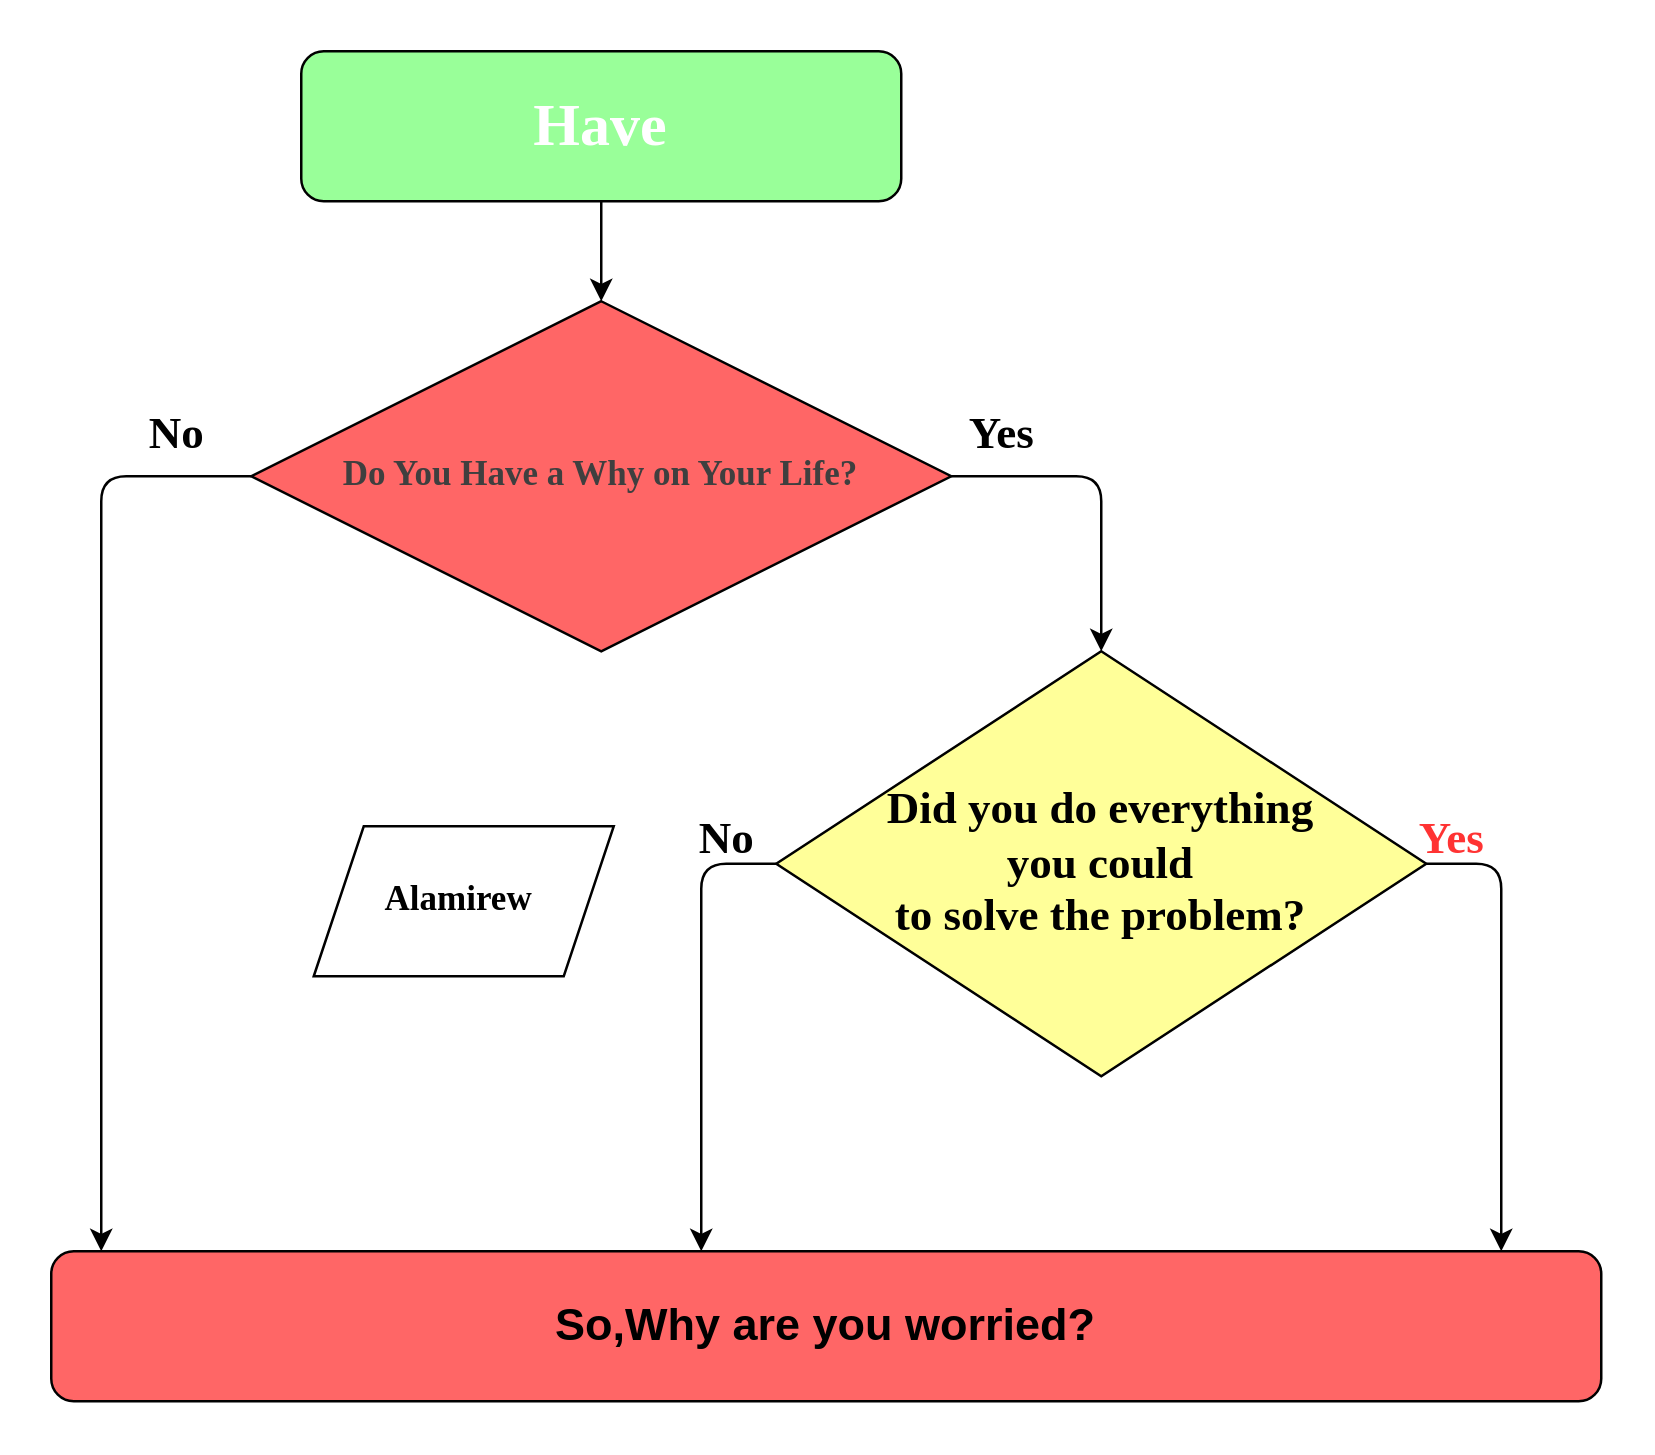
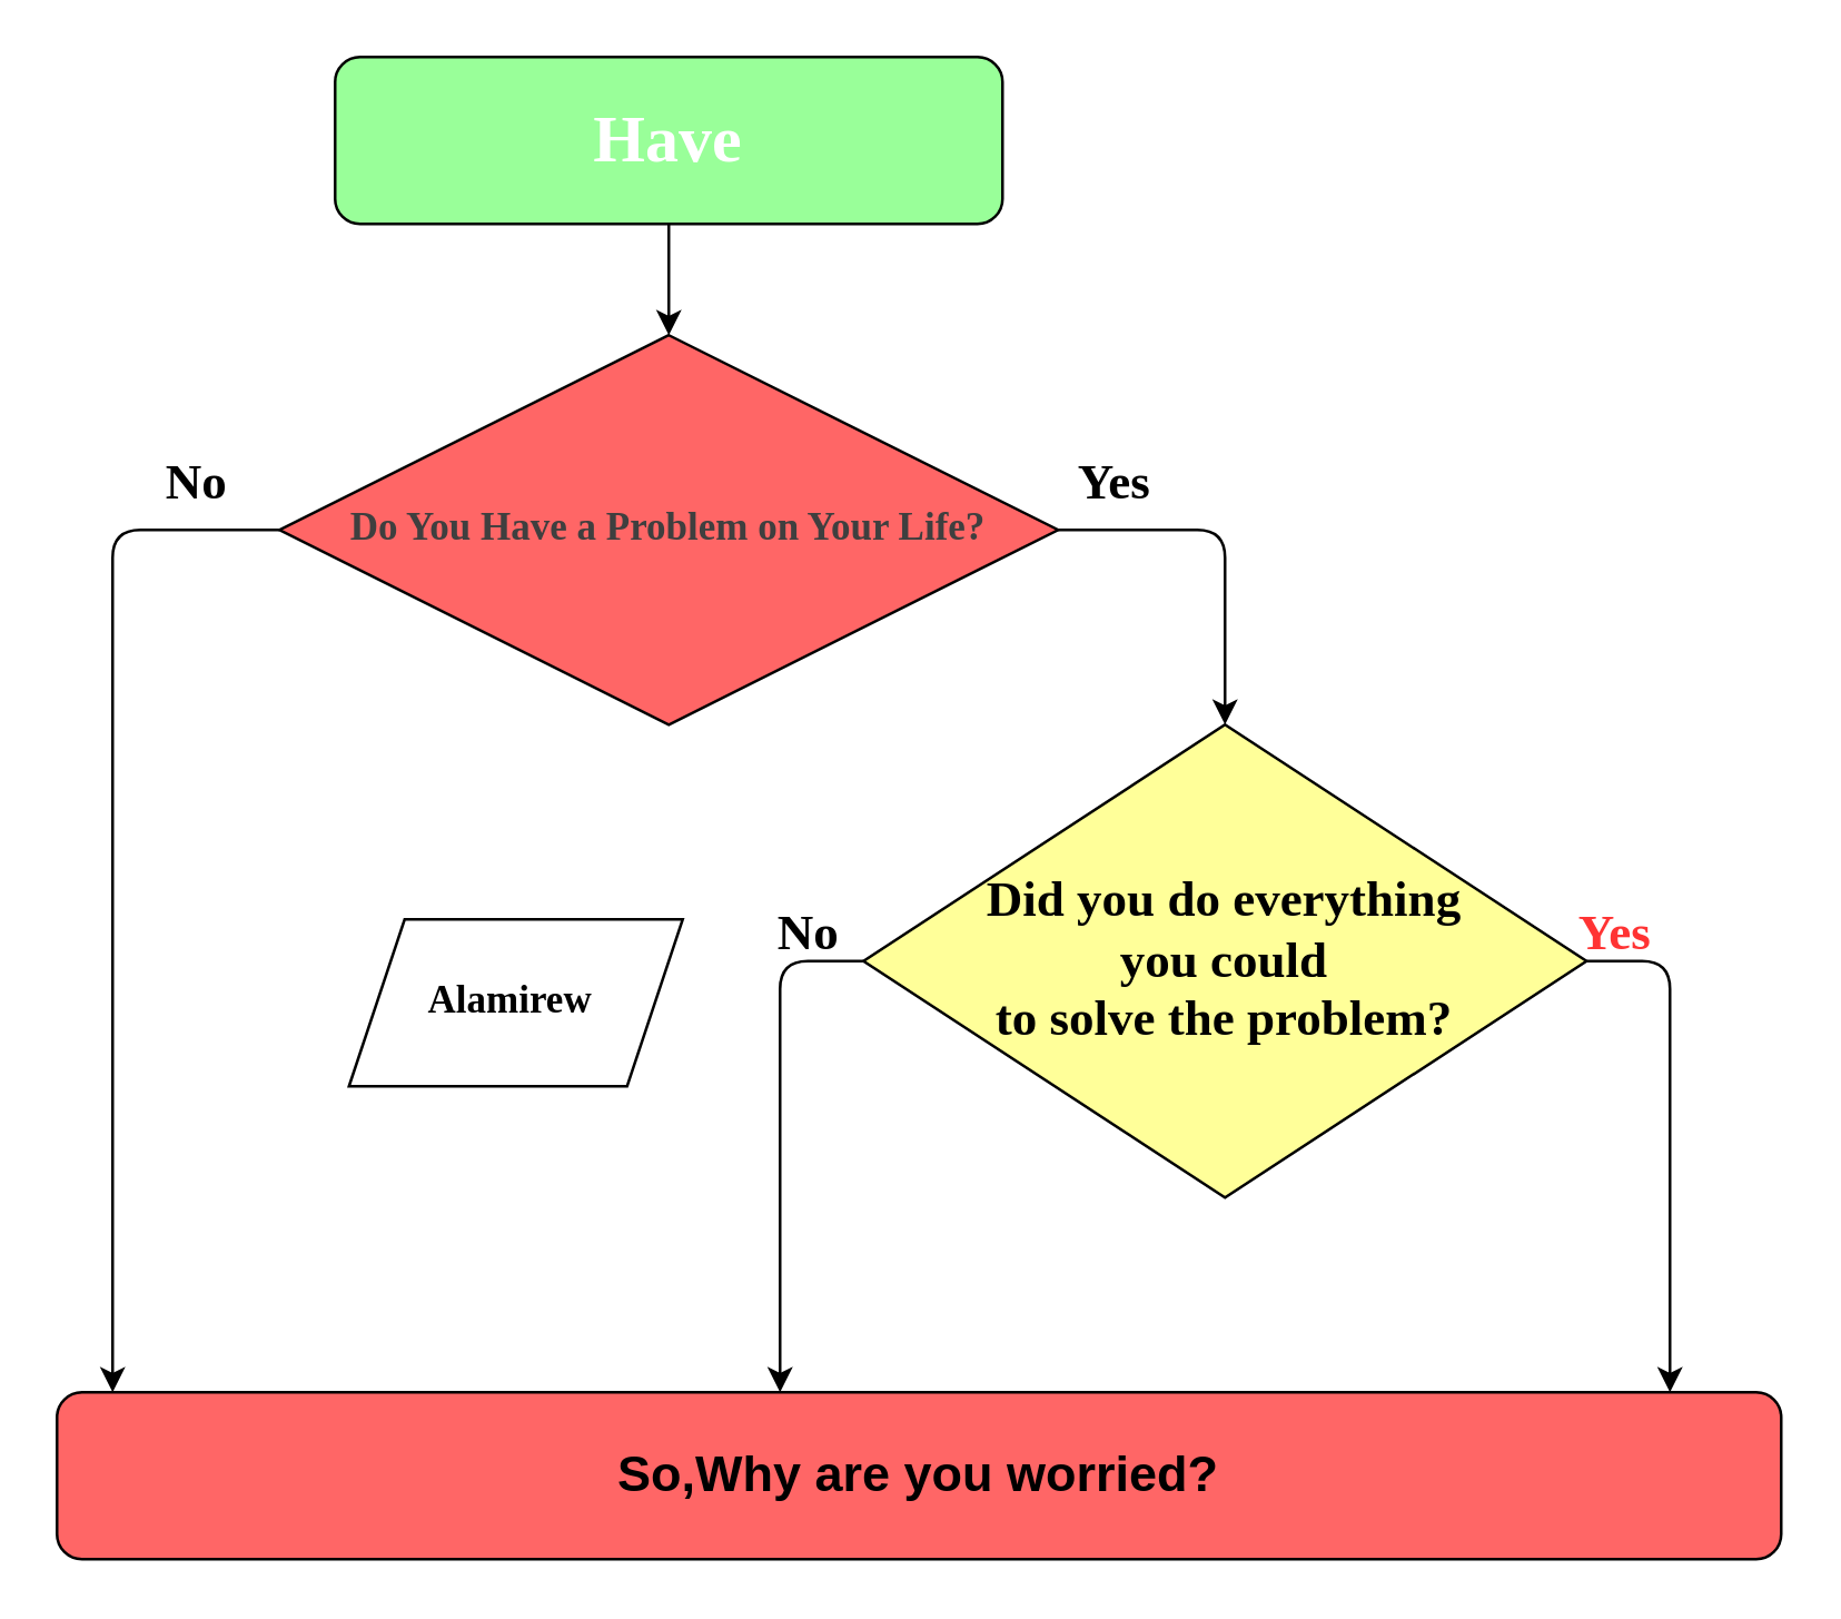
  <mxCell id="0" />
  <mxCell id="1" parent="0" />
  <mxCell id="2" value="&lt;div style=&quot;text-align: justify;&quot;&gt;&lt;font color=&quot;#ffffff&quot; style=&quot;font-size: 24px;&quot; face=&quot;Times New Roman&quot;&gt;&lt;b style=&quot;&quot;&gt;Have&lt;/b&gt;&lt;/font&gt;&lt;/div&gt;" style="rounded=1;whiteSpace=wrap;html=1;fillColor=#99FF99;" vertex="1" parent="1"><mxGeometry x="120" y="20" width="240" height="60" as="geometry" /></mxCell>
  <mxCell id="3" value="" style="endArrow=classic;html=1;" edge="1" parent="1"><mxGeometry width="50" height="50" relative="1" as="geometry"><mxPoint x="240" y="80" as="sourcePoint" /><mxPoint x="240" y="120" as="targetPoint" /></mxGeometry></mxCell>
- <mxCell id="4" value="&lt;b style=&quot;color: rgb(63, 63, 63); text-align: justify; background-color: transparent;&quot;&gt;&lt;font style=&quot;font-size: 14px;&quot; face=&quot;Times New Roman&quot;&gt;Do You Have a Why on Your Life?&lt;/font&gt;&lt;/b&gt;" style="rhombus;whiteSpace=wrap;html=1;fillColor=#FF6666;" vertex="1" parent="1"><mxGeometry x="100" y="120" width="280" height="140" as="geometry" /></mxCell>
+ <mxCell id="4" value="&lt;b style=&quot;color: rgb(63, 63, 63); text-align: justify; background-color: transparent;&quot;&gt;&lt;font style=&quot;font-size: 14px;&quot; face=&quot;Times New Roman&quot;&gt;Do You Have a Problem on Your Life?&lt;/font&gt;&lt;/b&gt;" style="rhombus;whiteSpace=wrap;html=1;fillColor=#FF6666;" vertex="1" parent="1"><mxGeometry x="100" y="120" width="280" height="140" as="geometry" /></mxCell>
  <mxCell id="5" value="" style="endArrow=classic;html=1;" edge="1" parent="1"><mxGeometry width="50" height="50" relative="1" as="geometry"><mxPoint x="380" y="190" as="sourcePoint" /><mxPoint x="440" y="260" as="targetPoint" /><Array as="points"><mxPoint x="440" y="190" /></Array></mxGeometry></mxCell>
  <mxCell id="6" value="" style="endArrow=classic;html=1;" edge="1" parent="1"><mxGeometry width="50" height="50" relative="1" as="geometry"><mxPoint x="100" y="190" as="sourcePoint" /><mxPoint x="40" y="500" as="targetPoint" /><Array as="points"><mxPoint x="40" y="190" /></Array></mxGeometry></mxCell>
  <mxCell id="7" value="&lt;font face=&quot;Times New Roman&quot; style=&quot;font-size: 18px;&quot;&gt;&lt;b&gt;No&lt;/b&gt;&lt;/font&gt;" style="text;html=1;align=center;verticalAlign=middle;resizable=0;points=[];autosize=1;strokeColor=none;fillColor=none;" vertex="1" parent="1"><mxGeometry x="45" y="153" width="50" height="40" as="geometry" /></mxCell>
  <mxCell id="8" value="&lt;font style=&quot;font-size: 18px;&quot; face=&quot;Times New Roman&quot;&gt;&lt;b&gt;Yes&lt;/b&gt;&lt;/font&gt;" style="text;html=1;align=center;verticalAlign=middle;resizable=0;points=[];autosize=1;strokeColor=none;fillColor=none;" vertex="1" parent="1"><mxGeometry x="375" y="153" width="50" height="40" as="geometry" /></mxCell>
  <mxCell id="9" style="edgeStyle=none;html=1;exitX=0.5;exitY=1;exitDx=0;exitDy=0;" edge="1" parent="1" source="10"><mxGeometry relative="1" as="geometry"><mxPoint x="439.857" y="380.143" as="targetPoint" /></mxGeometry></mxCell>
  <mxCell id="10" value="&lt;b&gt;&lt;font face=&quot;Times New Roman&quot; style=&quot;font-size: 18px;&quot;&gt;Did you do everything &lt;br&gt;you could &lt;br&gt;to solve the problem?&lt;/font&gt;&lt;/b&gt;" style="rhombus;whiteSpace=wrap;html=1;fillColor=#FFFF99;" vertex="1" parent="1"><mxGeometry x="310" y="260" width="260" height="170" as="geometry" /></mxCell>
  <mxCell id="11" value="" style="endArrow=classic;html=1;exitX=0;exitY=0.5;exitDx=0;exitDy=0;" edge="1" parent="1" source="10"><mxGeometry width="50" height="50" relative="1" as="geometry"><mxPoint x="310" y="320" as="sourcePoint" /><mxPoint x="280" y="500" as="targetPoint" /><Array as="points"><mxPoint x="280" y="345" /></Array></mxGeometry></mxCell>
  <mxCell id="12" value="" style="endArrow=classic;html=1;exitX=1;exitY=0.5;exitDx=0;exitDy=0;" edge="1" parent="1" source="10"><mxGeometry width="50" height="50" relative="1" as="geometry"><mxPoint x="570" y="320" as="sourcePoint" /><mxPoint x="600" y="500" as="targetPoint" /><Array as="points"><mxPoint x="600" y="345" /></Array></mxGeometry></mxCell>
  <mxCell id="13" value="&lt;b&gt;&lt;font face=&quot;Times New Roman&quot; style=&quot;font-size: 18px;&quot;&gt;No&lt;/font&gt;&lt;/b&gt;" style="text;html=1;align=center;verticalAlign=middle;resizable=0;points=[];autosize=1;strokeColor=none;fillColor=none;" vertex="1" parent="1"><mxGeometry x="265" y="315" width="50" height="40" as="geometry" /></mxCell>
  <mxCell id="14" value="&lt;font color=&quot;#ff3333&quot; style=&quot;font-size: 18px;&quot; face=&quot;Times New Roman&quot;&gt;&lt;b style=&quot;&quot;&gt;Yes&lt;/b&gt;&lt;/font&gt;" style="text;html=1;align=center;verticalAlign=middle;resizable=0;points=[];autosize=1;strokeColor=none;fillColor=none;" vertex="1" parent="1"><mxGeometry x="555" y="315" width="50" height="40" as="geometry" /></mxCell>
  <mxCell id="15" value="&lt;b&gt;&lt;font style=&quot;font-size: 18px;&quot;&gt;So,Why are you worried?&lt;/font&gt;&lt;/b&gt;" style="rounded=1;whiteSpace=wrap;html=1;fillColor=#ff6666;" vertex="1" parent="1"><mxGeometry x="20" y="500" width="620" height="60" as="geometry" /></mxCell>
  <mxCell id="16" value="&lt;font face=&quot;Times New Roman&quot; style=&quot;font-size: 14px;&quot;&gt;&lt;b&gt;Alamirew&amp;nbsp;&lt;/b&gt;&lt;/font&gt;" style="shape=parallelogram;perimeter=parallelogramPerimeter;whiteSpace=wrap;html=1;fixedSize=1;" vertex="1" parent="1"><mxGeometry x="125" y="330" width="120" height="60" as="geometry" /></mxCell>
